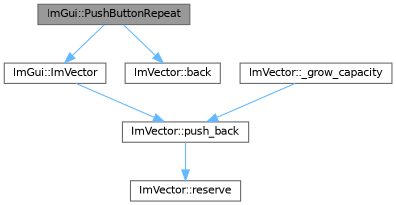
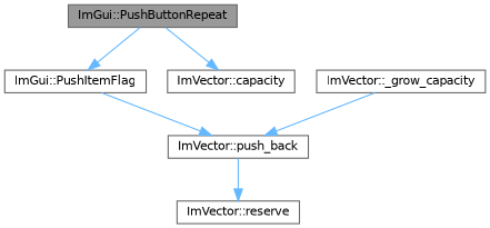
  digraph {
    rankdir=TB
    node [color=grey40 fillcolor=white fontname=Helvetica fontsize=10 shape=box style=filled]
    edge [color=steelblue1 fontname=Helvetica fontsize=10 labelfontname=Helvetica labelfontsize=10 style=solid]
    n1 [color=gray40 fillcolor=grey60 fontcolor=black height=0.2 label="ImGui::PushButtonRepeat" width=0.4]
-   n2 [height=0.2 label="ImGui::ImVector" width=0.4]
-   n3 [height=0.2 label="ImVector::back" width=0.4]
+   n2 [height=0.2 label="ImGui::PushItemFlag" width=0.4]
+   n3 [height=0.2 label="ImVector::capacity" width=0.4]
    n4 [height=0.2 label="ImVector::push_back" width=0.4]
    n5 [height=0.2 label="ImVector::reserve" width=0.4]
    n6 [height=0.2 label="ImVector::_grow_capacity" width=0.4]
    n1 -> n2
    n1 -> n3
    n2 -> n4
    n4 -> n5
    n6 -> n4
  }
